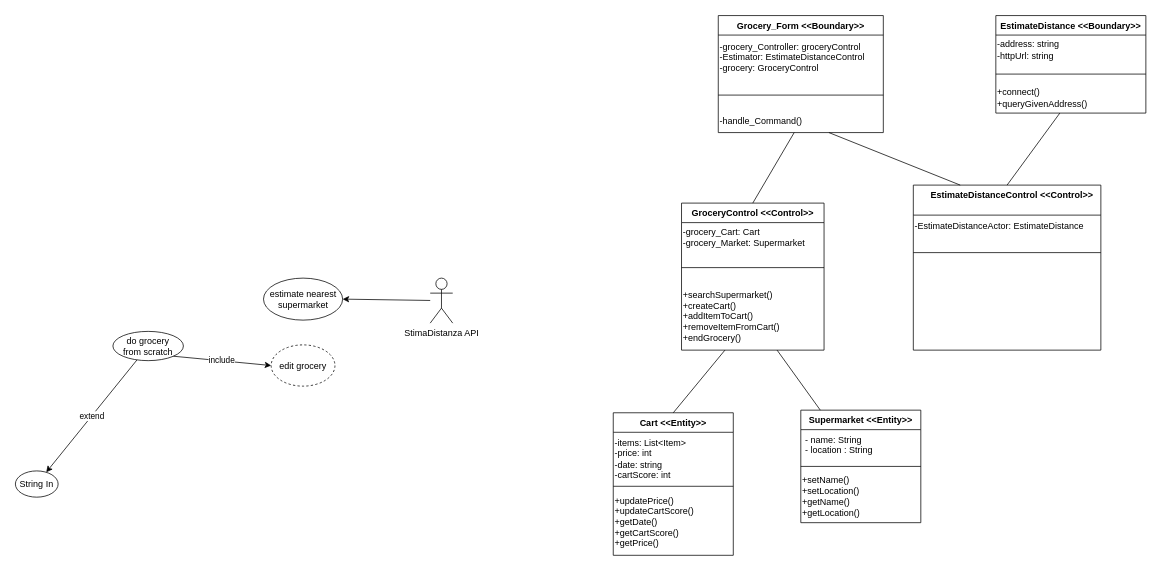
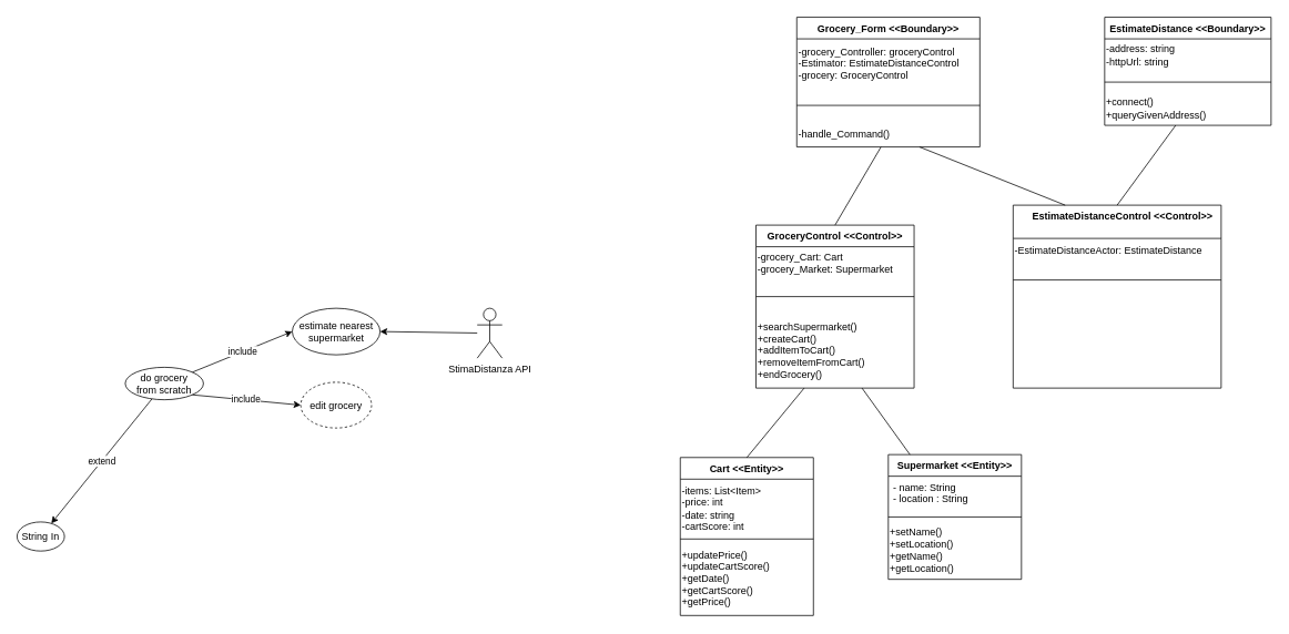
  <mxCell id="0" />
  <mxCell id="1" parent="0" />
  <mxCell id="2" value="estimate nearest supermarket" style="ellipse;whiteSpace=wrap;html=1;" parent="1" vertex="1"><mxGeometry x="350.75" y="370" width="105.5" height="56" as="geometry" /></mxCell>
  <mxCell id="3" value="edit grocery" style="ellipse;whiteSpace=wrap;html=1;dashed=1;" parent="1" vertex="1"><mxGeometry x="361" y="459" width="85" height="55" as="geometry" /></mxCell>
  <mxCell id="4" value="extend" style="edgeStyle=none;rounded=0;orthogonalLoop=1;jettySize=auto;html=1;" parent="1" source="5" target="8" edge="1"><mxGeometry relative="1" as="geometry" /></mxCell>
  <mxCell id="5" value="do grocery&lt;br&gt;from scratch" style="ellipse;whiteSpace=wrap;html=1;" parent="1" vertex="1"><mxGeometry x="150" y="441" width="94" height="39" as="geometry" /></mxCell>
+ <mxCell id="6" value="include" style="endArrow=classic;html=1;rounded=0;entryX=0;entryY=0.5;entryDx=0;entryDy=0;exitX=1;exitY=0;exitDx=0;exitDy=0;" parent="1" source="5" target="2" edge="1"><mxGeometry width="50" height="50" relative="1" as="geometry"><mxPoint x="359" y="477" as="sourcePoint" /><mxPoint x="416" y="561" as="targetPoint" /></mxGeometry></mxCell>
  <mxCell id="7" value="include" style="endArrow=classic;html=1;rounded=0;exitX=1;exitY=1;exitDx=0;exitDy=0;entryX=0;entryY=0.5;entryDx=0;entryDy=0;" parent="1" source="5" target="3" edge="1"><mxGeometry width="50" height="50" relative="1" as="geometry"><mxPoint x="382" y="609" as="sourcePoint" /><mxPoint x="198" y="580" as="targetPoint" /></mxGeometry></mxCell>
  <mxCell id="8" value="String In" style="ellipse;whiteSpace=wrap;html=1;" parent="1" vertex="1"><mxGeometry x="20" y="627" width="57" height="35" as="geometry" /></mxCell>
  <mxCell id="9" value="Grocery_Form &lt;&lt;Boundary&gt;&gt;" style="swimlane;fontStyle=1;align=center;verticalAlign=top;childLayout=stackLayout;horizontal=1;startSize=26;horizontalStack=0;resizeParent=1;resizeLast=0;collapsible=1;marginBottom=0;rounded=0;shadow=0;strokeWidth=1;" parent="1" vertex="1"><mxGeometry x="957" y="20" width="220" height="156" as="geometry"><mxRectangle x="340" y="380" width="170" height="26" as="alternateBounds" /></mxGeometry></mxCell>
  <mxCell id="10" value="-grocery_Controller: groceryControl&lt;br&gt;-Estimator: EstimateDistanceControl&lt;br style=&quot;border-color: var(--border-color);&quot;&gt;-grocery: GroceryControl" style="text;html=1;align=left;verticalAlign=middle;resizable=0;points=[];autosize=1;strokeColor=none;fillColor=none;" parent="9" vertex="1"><mxGeometry y="26" width="220" height="60" as="geometry" /></mxCell>
  <mxCell id="11" value="" style="line;html=1;strokeWidth=1;align=left;verticalAlign=middle;spacingTop=-1;spacingLeft=3;spacingRight=3;rotatable=0;labelPosition=right;points=[];portConstraint=eastwest;" parent="9" vertex="1"><mxGeometry y="86" width="220" height="40" as="geometry" /></mxCell>
  <mxCell id="12" value="-handle_Command()" style="text;html=1;align=left;verticalAlign=middle;resizable=0;points=[];autosize=1;strokeColor=none;fillColor=none;" parent="9" vertex="1"><mxGeometry y="126" width="220" height="30" as="geometry" /></mxCell>
  <mxCell id="13" value="GroceryControl &lt;&lt;Control&gt;&gt;" style="swimlane;fontStyle=1;align=center;verticalAlign=top;childLayout=stackLayout;horizontal=1;startSize=26;horizontalStack=0;resizeParent=1;resizeLast=0;collapsible=1;marginBottom=0;rounded=0;shadow=0;strokeWidth=1;" parent="1" vertex="1"><mxGeometry x="908" y="270" width="190" height="196" as="geometry"><mxRectangle x="340" y="380" width="170" height="26" as="alternateBounds" /></mxGeometry></mxCell>
  <mxCell id="14" value="-grocery_Cart: Cart&lt;br&gt;-grocery_Market: Supermarket" style="text;html=1;align=left;verticalAlign=middle;resizable=0;points=[];autosize=1;strokeColor=none;fillColor=none;" parent="13" vertex="1"><mxGeometry y="26" width="190" height="40" as="geometry" /></mxCell>
  <mxCell id="15" value="" style="line;html=1;strokeWidth=1;align=left;verticalAlign=middle;spacingTop=-1;spacingLeft=3;spacingRight=3;rotatable=0;labelPosition=right;points=[];portConstraint=eastwest;" parent="13" vertex="1"><mxGeometry y="66" width="190" height="40" as="geometry" /></mxCell>
  <mxCell id="16" value="+searchSupermarket()&lt;br&gt;+createCart()&lt;br&gt;+addItemToCart()&lt;br&gt;+removeItemFromCart()&lt;br&gt;+endGrocery()" style="text;html=1;align=left;verticalAlign=middle;resizable=0;points=[];autosize=1;strokeColor=none;fillColor=none;" parent="13" vertex="1"><mxGeometry y="106" width="190" height="90" as="geometry" /></mxCell>
  <mxCell id="17" value="StimaDistanza API" style="shape=umlActor;verticalLabelPosition=bottom;verticalAlign=top;html=1;outlineConnect=0;" parent="1" vertex="1"><mxGeometry x="573" y="370" width="30" height="60" as="geometry" /></mxCell>
  <mxCell id="18" value="" style="endArrow=classic;html=1;rounded=0;entryX=1;entryY=0.5;entryDx=0;entryDy=0;" parent="1" source="17" target="2" edge="1"><mxGeometry width="50" height="50" relative="1" as="geometry"><mxPoint x="366" y="702" as="sourcePoint" /><mxPoint x="497" y="416" as="targetPoint" /></mxGeometry></mxCell>
  <mxCell id="19" value="EstimateDistance &lt;&lt;Boundary&gt;&gt;" style="swimlane;fontStyle=1;align=center;verticalAlign=top;childLayout=stackLayout;horizontal=1;startSize=26;horizontalStack=0;resizeParent=1;resizeLast=0;collapsible=1;marginBottom=0;rounded=0;shadow=0;strokeWidth=1;" parent="1" vertex="1"><mxGeometry x="1327" y="20" width="200" height="130" as="geometry"><mxRectangle x="340" y="380" width="170" height="26" as="alternateBounds" /></mxGeometry></mxCell>
  <mxCell id="20" value="-address: string&lt;br&gt;-httpUrl: string" style="text;html=1;align=left;verticalAlign=middle;resizable=0;points=[];autosize=1;strokeColor=none;fillColor=none;" parent="19" vertex="1"><mxGeometry y="26" width="200" height="40" as="geometry" /></mxCell>
  <mxCell id="21" value="" style="line;html=1;strokeWidth=1;align=left;verticalAlign=middle;spacingTop=-1;spacingLeft=3;spacingRight=3;rotatable=0;labelPosition=right;points=[];portConstraint=eastwest;" parent="19" vertex="1"><mxGeometry y="66" width="200" height="24" as="geometry" /></mxCell>
  <mxCell id="22" value="+connect()&lt;br&gt;+queryGivenAddress()" style="text;html=1;align=left;verticalAlign=middle;resizable=0;points=[];autosize=1;strokeColor=none;fillColor=none;" parent="19" vertex="1"><mxGeometry y="90" width="200" height="40" as="geometry" /></mxCell>
  <mxCell id="23" value="Supermarket &lt;&lt;Entity&gt;&gt;" style="swimlane;fontStyle=1;align=center;verticalAlign=top;childLayout=stackLayout;horizontal=1;startSize=26;horizontalStack=0;resizeParent=1;resizeLast=0;collapsible=1;marginBottom=0;rounded=0;shadow=0;strokeWidth=1;" parent="1" vertex="1"><mxGeometry x="1067" y="546" width="160" height="150" as="geometry"><mxRectangle x="340" y="380" width="170" height="26" as="alternateBounds" /></mxGeometry></mxCell>
  <mxCell id="24" value="- name: String&#10;- location : String&#10;" style="text;align=left;verticalAlign=top;spacingLeft=4;spacingRight=4;overflow=hidden;rotatable=0;points=[[0,0.5],[1,0.5]];portConstraint=eastwest;" parent="23" vertex="1"><mxGeometry y="26" width="160" height="44" as="geometry" /></mxCell>
  <mxCell id="25" value="" style="line;html=1;strokeWidth=1;align=left;verticalAlign=middle;spacingTop=-1;spacingLeft=3;spacingRight=3;rotatable=0;labelPosition=right;points=[];portConstraint=eastwest;" parent="23" vertex="1"><mxGeometry y="70" width="160" height="10" as="geometry" /></mxCell>
  <mxCell id="26" value="+setName()&lt;br&gt;+setLocation()&lt;br&gt;+getName()&lt;br&gt;+getLocation()" style="text;html=1;align=left;verticalAlign=middle;resizable=0;points=[];autosize=1;strokeColor=none;fillColor=none;" parent="23" vertex="1"><mxGeometry y="80" width="160" height="70" as="geometry" /></mxCell>
  <mxCell id="27" value="" style="endArrow=none;html=1;rounded=0;" parent="1" source="23" target="16" edge="1"><mxGeometry width="50" height="50" relative="1" as="geometry"><mxPoint x="967" y="476" as="sourcePoint" /><mxPoint x="1017" y="426" as="targetPoint" /></mxGeometry></mxCell>
  <mxCell id="28" value="Cart &lt;&lt;Entity&gt;&gt;" style="swimlane;fontStyle=1;align=center;verticalAlign=top;childLayout=stackLayout;horizontal=1;startSize=26;horizontalStack=0;resizeParent=1;resizeLast=0;collapsible=1;marginBottom=0;rounded=0;shadow=0;strokeWidth=1;" parent="1" vertex="1"><mxGeometry x="817" y="549.5" width="160" height="190" as="geometry"><mxRectangle x="340" y="380" width="170" height="26" as="alternateBounds" /></mxGeometry></mxCell>
  <mxCell id="29" value="-items: List&amp;lt;Item&amp;gt;&lt;br&gt;-price: int&lt;br&gt;-date: string&lt;br&gt;-cartScore: int" style="text;html=1;align=left;verticalAlign=middle;resizable=0;points=[];autosize=1;strokeColor=none;fillColor=none;" parent="28" vertex="1"><mxGeometry y="26" width="160" height="70" as="geometry" /></mxCell>
  <mxCell id="30" value="" style="line;html=1;strokeWidth=1;align=left;verticalAlign=middle;spacingTop=-1;spacingLeft=3;spacingRight=3;rotatable=0;labelPosition=right;points=[];portConstraint=eastwest;" parent="28" vertex="1"><mxGeometry y="96" width="160" height="4" as="geometry" /></mxCell>
  <mxCell id="31" value="+updatePrice()&lt;br&gt;+updateCartScore()&lt;br&gt;+getDate()&lt;br&gt;+getCartScore()&lt;br&gt;+getPrice()" style="text;html=1;align=left;verticalAlign=middle;resizable=0;points=[];autosize=1;strokeColor=none;fillColor=none;" parent="28" vertex="1"><mxGeometry y="100" width="160" height="90" as="geometry" /></mxCell>
  <mxCell id="32" value="" style="endArrow=none;html=1;rounded=0;entryX=0.5;entryY=0;entryDx=0;entryDy=0;" parent="1" source="16" target="28" edge="1"><mxGeometry width="50" height="50" relative="1" as="geometry"><mxPoint x="957" y="296" as="sourcePoint" /><mxPoint x="1007" y="246" as="targetPoint" /></mxGeometry></mxCell>
  <mxCell id="33" value="    EstimateDistanceControl &lt;&lt;Control&gt;&gt;" style="swimlane;fontStyle=1;align=center;verticalAlign=top;childLayout=stackLayout;horizontal=1;startSize=40;horizontalStack=0;resizeParent=1;resizeLast=0;collapsible=1;marginBottom=0;rounded=0;shadow=0;strokeWidth=1;" parent="1" vertex="1"><mxGeometry x="1217" y="246" width="250" height="220" as="geometry"><mxRectangle x="340" y="380" width="170" height="26" as="alternateBounds" /></mxGeometry></mxCell>
  <mxCell id="34" value="-EstimateDistanceActor: EstimateDistance" style="text;html=1;align=left;verticalAlign=middle;resizable=0;points=[];autosize=1;strokeColor=none;fillColor=none;" parent="33" vertex="1"><mxGeometry y="40" width="250" height="30" as="geometry" /></mxCell>
  <mxCell id="35" value="" style="line;html=1;strokeWidth=1;align=left;verticalAlign=middle;spacingTop=-1;spacingLeft=3;spacingRight=3;rotatable=0;labelPosition=right;points=[];portConstraint=eastwest;" parent="33" vertex="1"><mxGeometry y="70" width="250" height="40" as="geometry" /></mxCell>
  <mxCell id="36" value="" style="endArrow=none;html=1;rounded=0;exitX=0.5;exitY=0;exitDx=0;exitDy=0;" parent="1" source="33" target="22" edge="1"><mxGeometry width="50" height="50" relative="1" as="geometry"><mxPoint x="957" y="396" as="sourcePoint" /><mxPoint x="1237" y="166" as="targetPoint" /></mxGeometry></mxCell>
  <mxCell id="37" value="" style="endArrow=none;html=1;rounded=0;exitX=0.5;exitY=0;exitDx=0;exitDy=0;" parent="1" source="13" target="12" edge="1"><mxGeometry width="50" height="50" relative="1" as="geometry"><mxPoint x="1097" y="356" as="sourcePoint" /><mxPoint x="1178" y="335" as="targetPoint" /></mxGeometry></mxCell>
  <mxCell id="38" value="" style="endArrow=none;html=1;rounded=0;entryX=0.25;entryY=0;entryDx=0;entryDy=0;" parent="1" source="12" target="33" edge="1"><mxGeometry width="50" height="50" relative="1" as="geometry"><mxPoint x="1400.2" y="313.8" as="sourcePoint" /><mxPoint x="1247" y="276" as="targetPoint" /></mxGeometry></mxCell>
